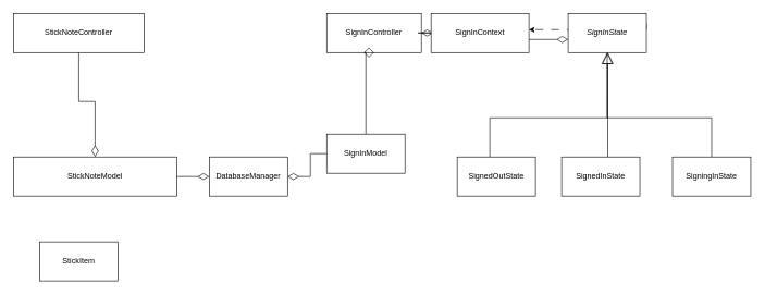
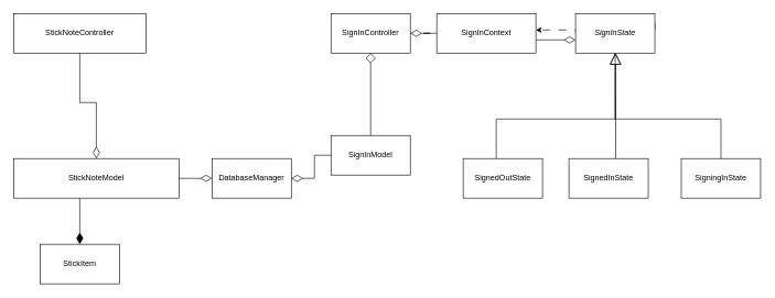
  <mxCell id="0" />
  <mxCell id="1" parent="0" />
  <mxCell id="2" style="edgeStyle=orthogonalEdgeStyle;rounded=0;orthogonalLoop=1;jettySize=auto;html=1;entryX=0.5;entryY=0;entryDx=0;entryDy=0;endArrow=diamondThin;endFill=0;endSize=15;" edge="1" parent="1" source="3" target="5"><mxGeometry relative="1" as="geometry" /></mxCell>
  <mxCell id="3" value="StickNoteController" style="rounded=0;whiteSpace=wrap;html=1;" vertex="1" parent="1"><mxGeometry x="20" y="20" width="200" height="60" as="geometry" /></mxCell>
+ <mxCell id="4" style="edgeStyle=orthogonalEdgeStyle;rounded=0;orthogonalLoop=1;jettySize=auto;html=1;entryX=0.5;entryY=0;entryDx=0;entryDy=0;endArrow=diamondThin;endFill=1;endSize=15;strokeWidth=1;" edge="1" parent="1" source="5" target="7"><mxGeometry relative="1" as="geometry"><Array as="points"><mxPoint x="120" y="350" /><mxPoint x="120" y="350" /></Array></mxGeometry></mxCell>
  <mxCell id="5" value="StickNoteModel" style="rounded=0;whiteSpace=wrap;html=1;" vertex="1" parent="1"><mxGeometry x="20" y="240" width="250" height="60" as="geometry" /></mxCell>
  <mxCell id="6" value="" style="edgeStyle=orthogonalEdgeStyle;rounded=0;orthogonalLoop=1;jettySize=auto;html=1;endArrow=diamondThin;endFill=0;endSize=15;exitX=1;exitY=0.5;exitDx=0;exitDy=0;" edge="1" parent="1" source="5" target="8"><mxGeometry relative="1" as="geometry" /></mxCell>
  <mxCell id="7" value="StickItem" style="rounded=0;whiteSpace=wrap;html=1;" vertex="1" parent="1"><mxGeometry x="60" y="370" width="120" height="60" as="geometry" /></mxCell>
  <mxCell id="8" value="DatabaseManager" style="rounded=0;whiteSpace=wrap;html=1;" vertex="1" parent="1"><mxGeometry x="320" y="240" width="120" height="60" as="geometry" /></mxCell>
- <mxCell id="9" value="SignInController" style="rounded=0;whiteSpace=wrap;html=1;" vertex="1" parent="1"><mxGeometry x="500" y="20" width="145" height="60" as="geometry" /></mxCell>
+ <mxCell id="9" value="SignInController" style="rounded=0;whiteSpace=wrap;html=1;" vertex="1" parent="1"><mxGeometry x="500" y="20" width="120" height="60" as="geometry" /></mxCell>
  <mxCell id="10" style="edgeStyle=orthogonalEdgeStyle;rounded=0;orthogonalLoop=1;jettySize=auto;html=1;endArrow=diamond;endFill=0;strokeWidth=1;endSize=13;entryX=0.5;entryY=1;entryDx=0;entryDy=0;exitX=0.5;exitY=0;exitDx=0;exitDy=0;" edge="1" parent="1" source="12" target="9"><mxGeometry relative="1" as="geometry"><Array as="points"><mxPoint x="560" y="110" /><mxPoint x="560" y="110" /></Array></mxGeometry></mxCell>
  <mxCell id="11" value="" style="edgeStyle=orthogonalEdgeStyle;rounded=0;orthogonalLoop=1;jettySize=auto;html=1;endArrow=diamondThin;endFill=0;endSize=15;" edge="1" parent="1" source="12" target="8"><mxGeometry relative="1" as="geometry" /></mxCell>
  <mxCell id="12" value="SignInModel" style="rounded=0;whiteSpace=wrap;html=1;" vertex="1" parent="1"><mxGeometry x="500" y="205" width="120" height="60" as="geometry" /></mxCell>
  <mxCell id="13" value="" style="edgeStyle=orthogonalEdgeStyle;rounded=0;orthogonalLoop=1;jettySize=auto;html=1;exitX=1;exitY=0.25;exitDx=0;exitDy=0;dashed=1;dashPattern=12 12;" edge="1" parent="1" source="14" target="17"><mxGeometry relative="1" as="geometry"><Array as="points"><mxPoint x="990" y="45" /></Array></mxGeometry></mxCell>
  <mxCell id="14" value="&lt;span class=&quot;hljs-title class_&quot;&gt;&lt;i&gt;SignInState&lt;/i&gt;&lt;/span&gt;" style="rounded=0;whiteSpace=wrap;html=1;" vertex="1" parent="1"><mxGeometry x="870" y="20" width="120" height="60" as="geometry" /></mxCell>
  <mxCell id="15" style="edgeStyle=orthogonalEdgeStyle;rounded=0;orthogonalLoop=1;jettySize=auto;html=1;endArrow=diamondThin;endFill=0;endSize=15;" edge="1" parent="1" source="17" target="14"><mxGeometry relative="1" as="geometry"><Array as="points"><mxPoint x="830" y="60" /><mxPoint x="830" y="60" /></Array></mxGeometry></mxCell>
  <mxCell id="16" style="edgeStyle=orthogonalEdgeStyle;rounded=0;orthogonalLoop=1;jettySize=auto;html=1;endArrow=diamondThin;endFill=0;endSize=15;" edge="1" parent="1" source="17" target="9"><mxGeometry relative="1" as="geometry" /></mxCell>
  <mxCell id="17" value="SignInContext" style="rounded=0;whiteSpace=wrap;html=1;" vertex="1" parent="1"><mxGeometry x="660" y="20" width="150" height="60" as="geometry" /></mxCell>
  <mxCell id="18" style="edgeStyle=orthogonalEdgeStyle;rounded=0;orthogonalLoop=1;jettySize=auto;html=1;endArrow=none;endFill=0;endSize=15;exitX=0.425;exitY=0.038;exitDx=0;exitDy=0;exitPerimeter=0;" edge="1" parent="1" source="19" target="14"><mxGeometry relative="1" as="geometry"><mxPoint x="720" y="220" as="sourcePoint" /><mxPoint x="800" y="60" as="targetPoint" /><Array as="points"><mxPoint x="750" y="242" /><mxPoint x="750" y="180" /><mxPoint x="930" y="180" /></Array></mxGeometry></mxCell>
  <mxCell id="19" value="&lt;span class=&quot;hljs-title class_&quot;&gt;SignedOutState&lt;/span&gt;" style="rounded=0;whiteSpace=wrap;html=1;" vertex="1" parent="1"><mxGeometry x="700" y="240" width="120" height="60" as="geometry" /></mxCell>
  <mxCell id="20" style="edgeStyle=orthogonalEdgeStyle;rounded=0;orthogonalLoop=1;jettySize=auto;html=1;endArrow=block;endFill=0;endSize=15;exitX=0.5;exitY=0;exitDx=0;exitDy=0;" edge="1" parent="1"><mxGeometry relative="1" as="geometry"><mxPoint x="930.75" y="80" as="targetPoint" /><mxPoint x="929.21" y="280.54" as="sourcePoint" /><Array as="points"><mxPoint x="931" y="281" /></Array></mxGeometry></mxCell>
  <mxCell id="21" value="&lt;span class=&quot;hljs-title class_&quot;&gt;SignedInState&lt;/span&gt;" style="rounded=0;whiteSpace=wrap;html=1;" vertex="1" parent="1"><mxGeometry x="860" y="240" width="120" height="60" as="geometry" /></mxCell>
  <mxCell id="22" style="edgeStyle=orthogonalEdgeStyle;rounded=0;orthogonalLoop=1;jettySize=auto;html=1;endArrow=block;endFill=0;endSize=15;" edge="1" parent="1" target="14"><mxGeometry relative="1" as="geometry"><mxPoint x="1090" y="260" as="sourcePoint" /><mxPoint x="930" y="100" as="targetPoint" /><Array as="points"><mxPoint x="1090" y="180" /><mxPoint x="930" y="180" /></Array></mxGeometry></mxCell>
  <mxCell id="23" value="&lt;span class=&quot;hljs-title class_&quot;&gt;SigningInState&lt;/span&gt;" style="rounded=0;whiteSpace=wrap;html=1;" vertex="1" parent="1"><mxGeometry x="1030" y="240" width="120" height="60" as="geometry" /></mxCell>
